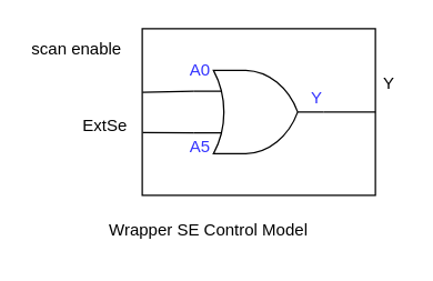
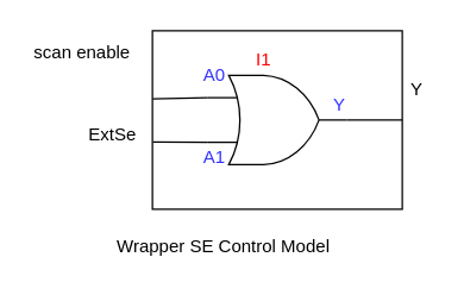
  <mxCell id="0" />
  <mxCell id="1" parent="0" />
  <mxCell id="2" value="" style="group" vertex="1" connectable="0" parent="1"><mxGeometry x="130" y="30" width="140" height="110" as="geometry" /></mxCell>
  <mxCell id="3" value="" style="rounded=0;whiteSpace=wrap;html=1;" vertex="1" parent="2"><mxGeometry x="-28" y="-10" width="168" height="120" as="geometry" /></mxCell>
  <mxCell id="4" value="&lt;font style=&quot;color: rgb(51, 51, 255);&quot;&gt;A0&lt;/font&gt;" style="text;html=1;align=center;verticalAlign=middle;whiteSpace=wrap;rounded=0;container=0;" vertex="1" parent="2"><mxGeometry y="10" width="28" height="20" as="geometry" /></mxCell>
  <mxCell id="5" value="" style="verticalLabelPosition=bottom;shadow=0;dashed=0;align=center;html=1;verticalAlign=top;shape=mxgraph.electrical.logic_gates.logic_gate;operation=or;container=0;" vertex="1" parent="2"><mxGeometry x="9.333" y="20" width="93.333" height="60" as="geometry" /></mxCell>
- <mxCell id="7" value="&lt;font style=&quot;color: rgb(51, 51, 255);&quot;&gt;A5&lt;/font&gt;" style="text;html=1;align=center;verticalAlign=middle;whiteSpace=wrap;rounded=0;container=0;" vertex="1" parent="2"><mxGeometry y="65" width="28" height="20" as="geometry" /></mxCell>
+ <mxCell id="6" value="&lt;font style=&quot;color: rgb(255, 0, 0);&quot;&gt;I1&lt;/font&gt;" style="text;html=1;align=center;verticalAlign=middle;whiteSpace=wrap;rounded=0;container=0;" vertex="1" parent="2"><mxGeometry x="32.667" width="28" height="20" as="geometry" /></mxCell>
+ <mxCell id="7" value="&lt;font style=&quot;color: rgb(51, 51, 255);&quot;&gt;A1&lt;/font&gt;" style="text;html=1;align=center;verticalAlign=middle;whiteSpace=wrap;rounded=0;container=0;" vertex="1" parent="2"><mxGeometry y="65" width="28" height="20" as="geometry" /></mxCell>
  <mxCell id="8" value="&lt;font style=&quot;color: rgb(51, 51, 255);&quot;&gt;Y&lt;/font&gt;" style="text;html=1;align=center;verticalAlign=middle;whiteSpace=wrap;rounded=0;container=0;" vertex="1" parent="2"><mxGeometry x="84" y="30" width="28" height="20" as="geometry" /></mxCell>
  <mxCell id="9" value="" style="endArrow=none;html=1;rounded=0;entryX=0;entryY=0.25;entryDx=0;entryDy=0;entryPerimeter=0;exitX=0.001;exitY=0.381;exitDx=0;exitDy=0;exitPerimeter=0;" edge="1" parent="2" source="3" target="5"><mxGeometry width="50" height="50" relative="1" as="geometry"><mxPoint y="105" as="sourcePoint" /><mxPoint x="46.667" y="55" as="targetPoint" /></mxGeometry></mxCell>
  <mxCell id="10" value="" style="endArrow=none;html=1;rounded=0;entryX=0;entryY=0.75;entryDx=0;entryDy=0;entryPerimeter=0;exitX=0.002;exitY=0.624;exitDx=0;exitDy=0;exitPerimeter=0;" edge="1" parent="2" source="3" target="5"><mxGeometry width="50" height="50" relative="1" as="geometry"><mxPoint y="105" as="sourcePoint" /><mxPoint x="46.667" y="55" as="targetPoint" /></mxGeometry></mxCell>
  <mxCell id="11" value="" style="endArrow=none;html=1;rounded=0;entryX=1;entryY=0.5;entryDx=0;entryDy=0;entryPerimeter=0;exitX=1;exitY=0.5;exitDx=0;exitDy=0;" edge="1" parent="2" source="3" target="5"><mxGeometry width="50" height="50" relative="1" as="geometry"><mxPoint x="50" y="105" as="sourcePoint" /><mxPoint x="100" y="55" as="targetPoint" /></mxGeometry></mxCell>
  <mxCell id="12" value="ExtSe" style="text;html=1;align=center;verticalAlign=middle;whiteSpace=wrap;rounded=0;" vertex="1" parent="1"><mxGeometry x="55.5" y="75" width="39" height="30" as="geometry" /></mxCell>
  <mxCell id="13" value="scan enable" style="text;html=1;align=center;verticalAlign=middle;whiteSpace=wrap;rounded=0;" vertex="1" parent="1"><mxGeometry x="20" y="20" width="70" height="30" as="geometry" /></mxCell>
  <mxCell id="14" value="Y" style="text;html=1;align=center;verticalAlign=middle;whiteSpace=wrap;rounded=0;" vertex="1" parent="1"><mxGeometry x="270" y="45" width="20" height="30" as="geometry" /></mxCell>
  <mxCell id="15" value="Wrapper SE Control Model" style="text;html=1;align=center;verticalAlign=middle;whiteSpace=wrap;rounded=0;" vertex="1" parent="1"><mxGeometry x="70" y="150" width="160" height="30" as="geometry" /></mxCell>
